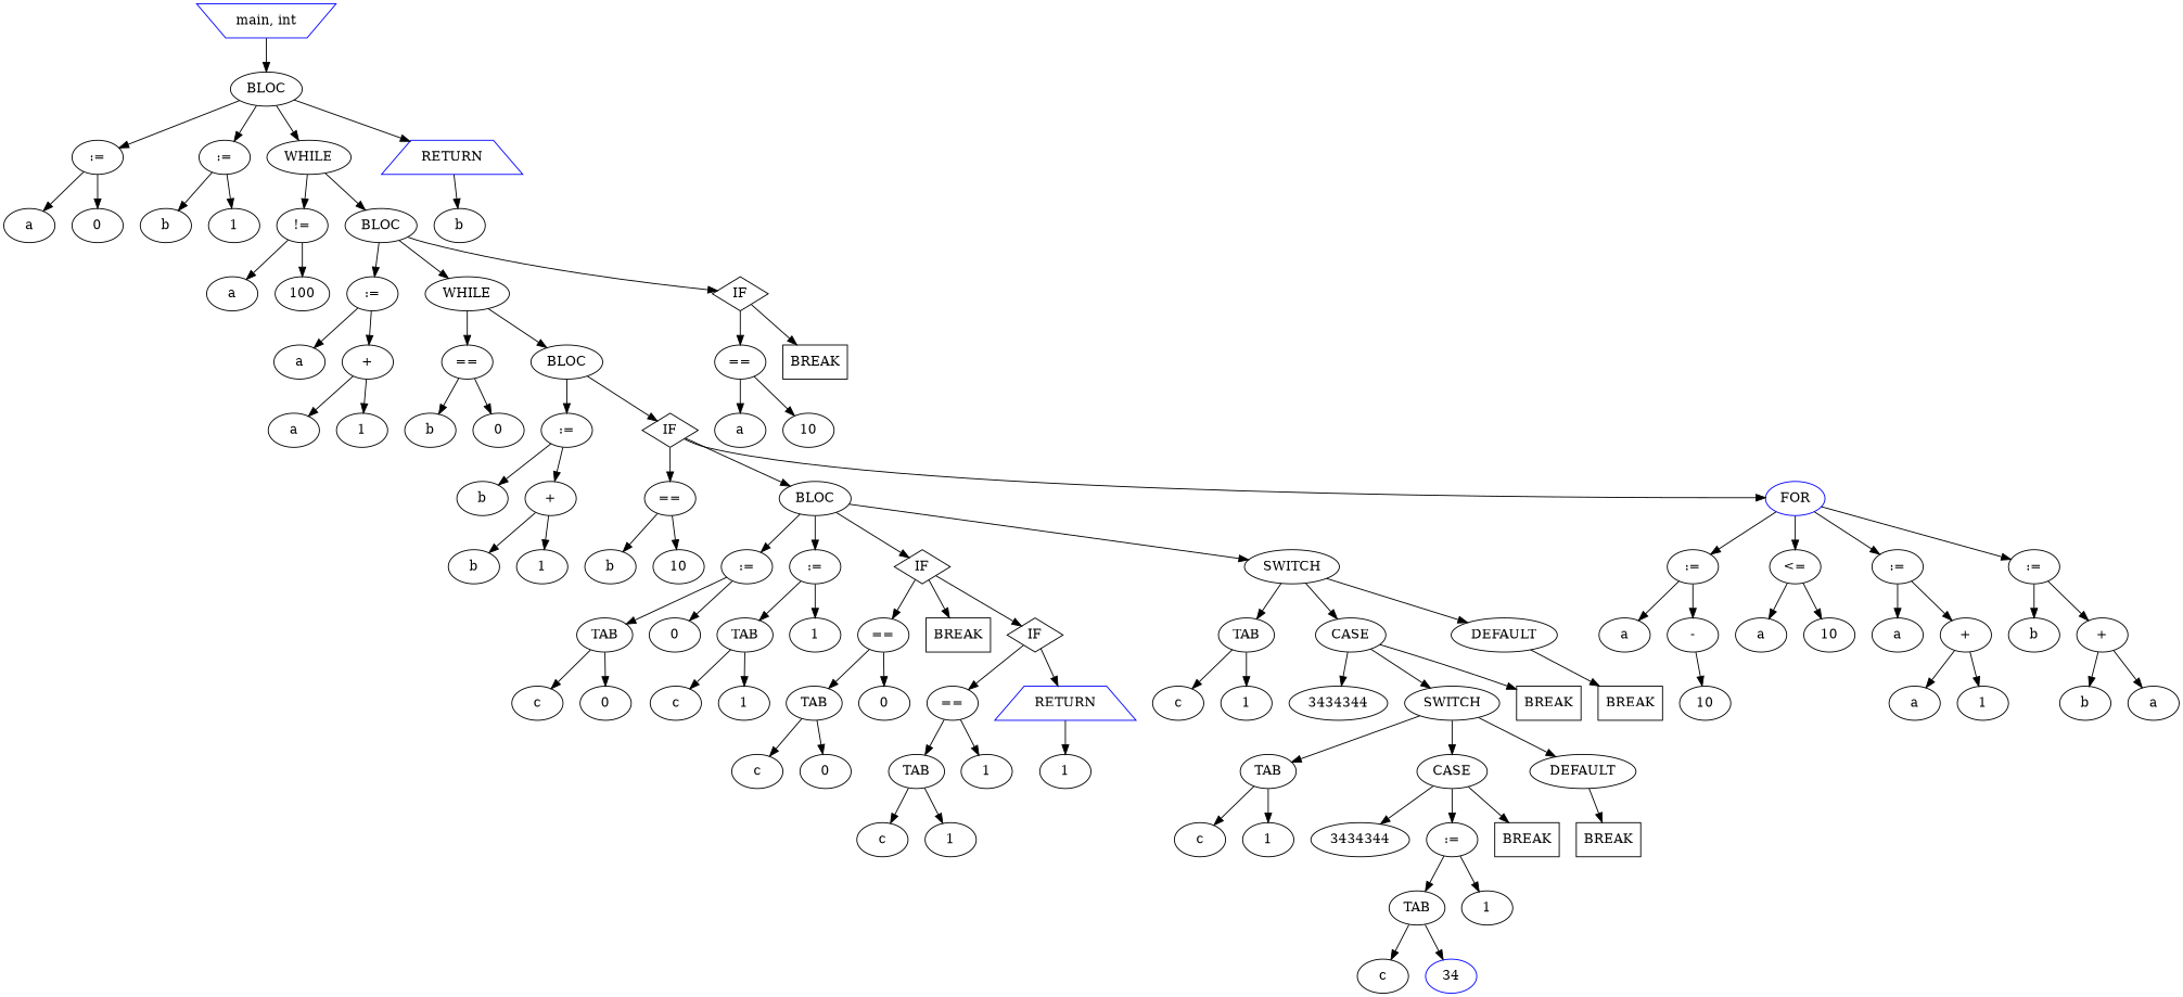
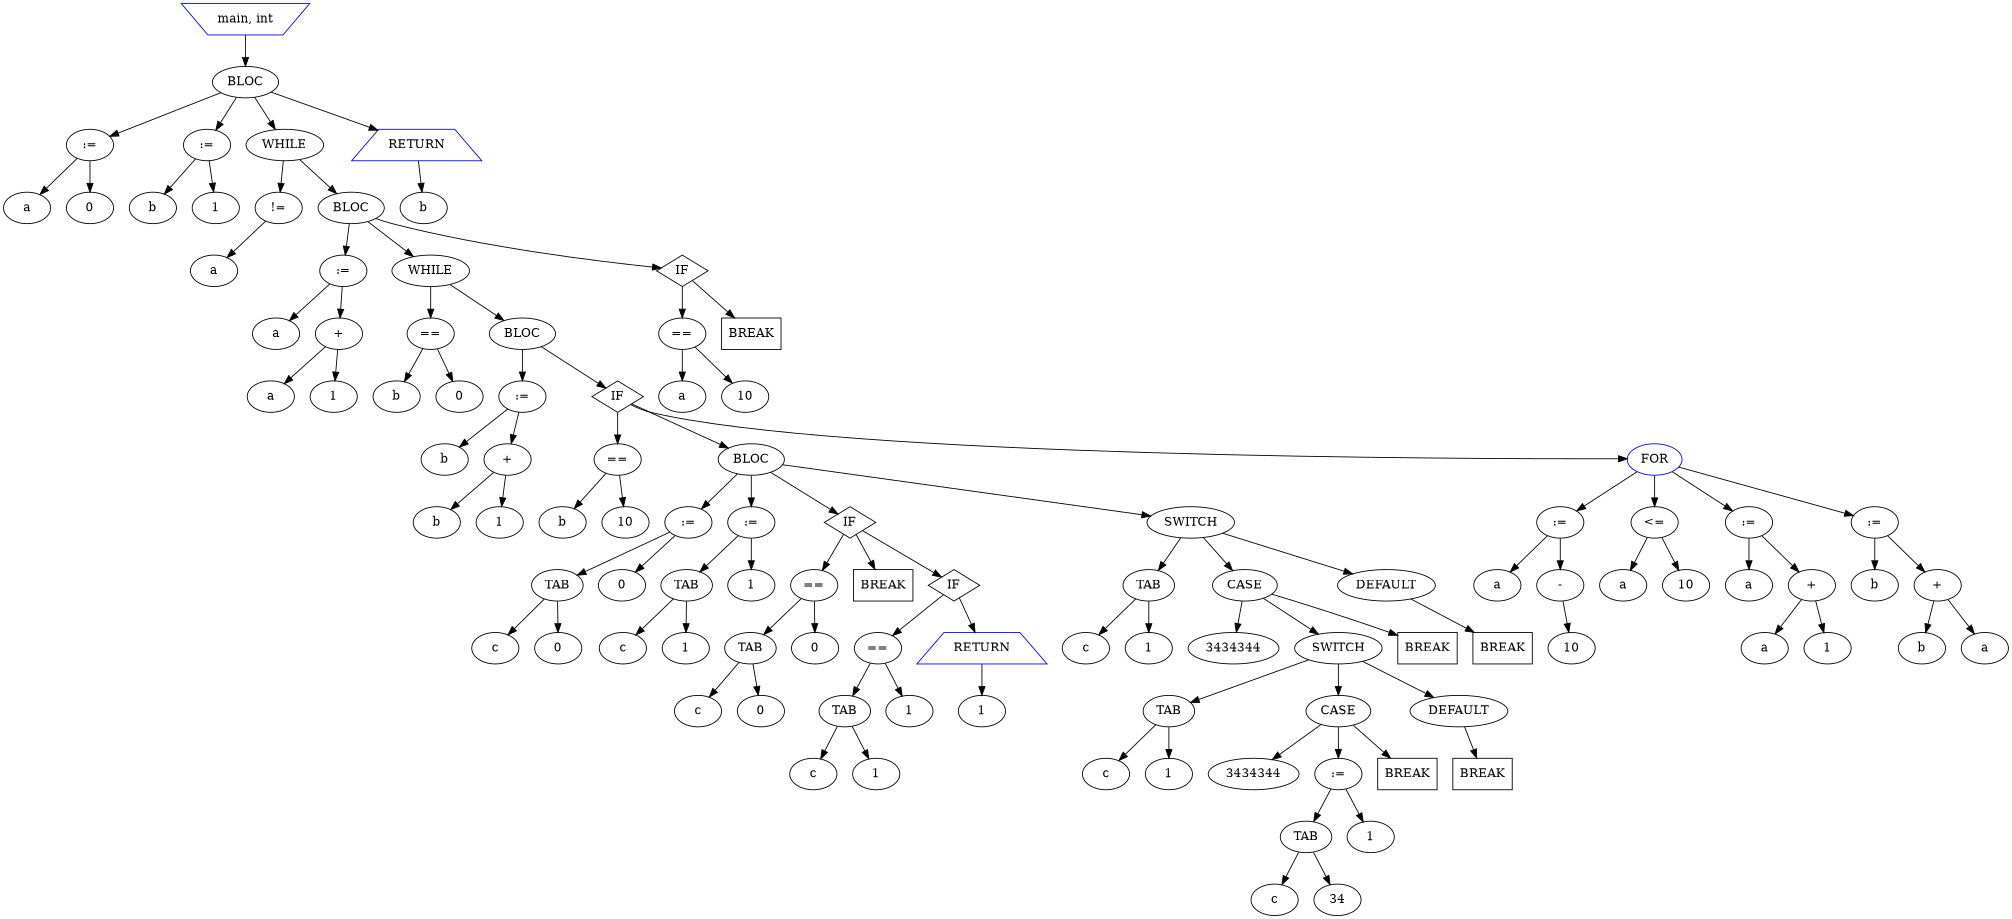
  digraph {
    node [color=black shape=ellipse]
    n1 [color=blue label="main, int" shape=invtrapezium]
    n2 [label=BLOC]
    n3 [label=":="]
    n4 [label=":="]
    n5 [label=WHILE]
    n6 [color=blue label=RETURN shape=trapezium]
    n7 [label=a]
    n8 [label=0]
    n9 [label=b]
    n10 [label=1]
    n11 [label="!="]
    n12 [label=BLOC]
    n13 [label=b]
    n14 [label=a]
-   n15 [label=100]
    n16 [label=":="]
    n17 [label=WHILE]
    n18 [label=IF shape=diamond]
    n19 [label=a]
    n20 [label="+"]
    n21 [label="=="]
    n22 [label=BLOC]
    n23 [label="=="]
    n24 [label=BREAK shape=box]
    n25 [label=a]
    n26 [label=1]
    n27 [label=b]
    n28 [label=0]
    n29 [label=":="]
    n30 [label=IF shape=diamond]
    n31 [label=b]
    n32 [label="+"]
    n33 [label="=="]
    n34 [label=BLOC]
    n35 [color=blue label=FOR]
    n36 [label=b]
    n37 [label=1]
    n38 [label=b]
    n39 [label=10]
    n40 [label=":="]
    n41 [label=":="]
    n42 [label=IF shape=diamond]
    n43 [label=SWITCH]
    n44 [label=":="]
    n45 [label="<="]
    n46 [label=":="]
    n47 [label=":="]
    n48 [label=TAB]
    n49 [label=0]
    n50 [label=TAB]
    n51 [label=1]
    n52 [label="=="]
    n53 [label=BREAK shape=box]
    n54 [label=IF shape=diamond]
    n55 [label=TAB]
    n56 [label=CASE]
    n57 [label=DEFAULT]
    n58 [label=c]
    n59 [label=0]
    n60 [label=c]
    n61 [label=1]
    n62 [label=TAB]
    n63 [label=0]
    n64 [label="=="]
    n65 [color=blue label=RETURN shape=trapezium]
    n66 [label=c]
    n67 [label=0]
    n68 [label=TAB]
    n69 [label=1]
    n70 [label=1]
    n71 [label=c]
    n72 [label=1]
    n73 [label=c]
    n74 [label=1]
    n75 [label=3434344]
    n76 [label=SWITCH]
    n77 [label=BREAK shape=box]
    n78 [label=BREAK shape=box]
    n79 [label=TAB]
    n80 [label=CASE]
    n81 [label=DEFAULT]
    n82 [label=c]
    n83 [label=1]
    n84 [label=3434344]
    n85 [label=":="]
    n86 [label=BREAK shape=box]
    n87 [label=BREAK shape=box]
    n88 [label=TAB]
    n89 [label=1]
    n90 [label=c]
-   n91 [color=blue label=34]
+   n91 [label=34]
    n92 [label=a]
    n93 [label="-"]
    n94 [label=a]
    n95 [label=10]
    n96 [label=a]
    n97 [label="+"]
    n98 [label=b]
    n99 [label="+"]
    n100 [label=10]
    n101 [label=a]
    n102 [label=1]
    n103 [label=b]
    n104 [label=a]
    n105 [label=a]
    n106 [label=10]
    n1 -> n2
    n2 -> n3
    n2 -> n4
    n2 -> n5
    n2 -> n6
    n3 -> n7
    n3 -> n8
    n4 -> n9
    n4 -> n10
    n5 -> n11
    n5 -> n12
    n6 -> n13
    n11 -> n14
-   n11 -> n15
    n12 -> n16
    n12 -> n17
    n12 -> n18
    n16 -> n19
    n16 -> n20
    n17 -> n21
    n17 -> n22
    n18 -> n23
    n18 -> n24
    n20 -> n25
    n20 -> n26
    n21 -> n27
    n21 -> n28
    n22 -> n29
    n22 -> n30
    n23 -> n105
    n23 -> n106
    n29 -> n31
    n29 -> n32
    n30 -> n33
    n30 -> n34
    n30 -> n35
    n32 -> n36
    n32 -> n37
    n33 -> n38
    n33 -> n39
    n34 -> n40
    n34 -> n41
    n34 -> n42
    n34 -> n43
    n35 -> n44
    n35 -> n45
    n35 -> n46
    n35 -> n47
    n40 -> n48
    n40 -> n49
    n41 -> n50
    n41 -> n51
    n42 -> n52
    n42 -> n53
    n42 -> n54
    n43 -> n55
    n43 -> n56
    n43 -> n57
    n44 -> n92
    n44 -> n93
    n45 -> n94
    n45 -> n95
    n46 -> n96
    n46 -> n97
    n47 -> n98
    n47 -> n99
    n48 -> n58
    n48 -> n59
    n50 -> n60
    n50 -> n61
    n52 -> n62
    n52 -> n63
    n54 -> n64
    n54 -> n65
    n55 -> n73
    n55 -> n74
    n56 -> n75
    n56 -> n76
    n56 -> n77
    n57 -> n78
    n62 -> n66
    n62 -> n67
    n64 -> n68
    n64 -> n69
    n65 -> n70
    n68 -> n71
    n68 -> n72
    n76 -> n79
    n76 -> n80
    n76 -> n81
    n79 -> n82
    n79 -> n83
    n80 -> n84
    n80 -> n85
    n80 -> n86
    n81 -> n87
    n85 -> n88
    n85 -> n89
    n88 -> n90
    n88 -> n91
    n93 -> n100
    n97 -> n101
    n97 -> n102
    n99 -> n103
    n99 -> n104
  }
